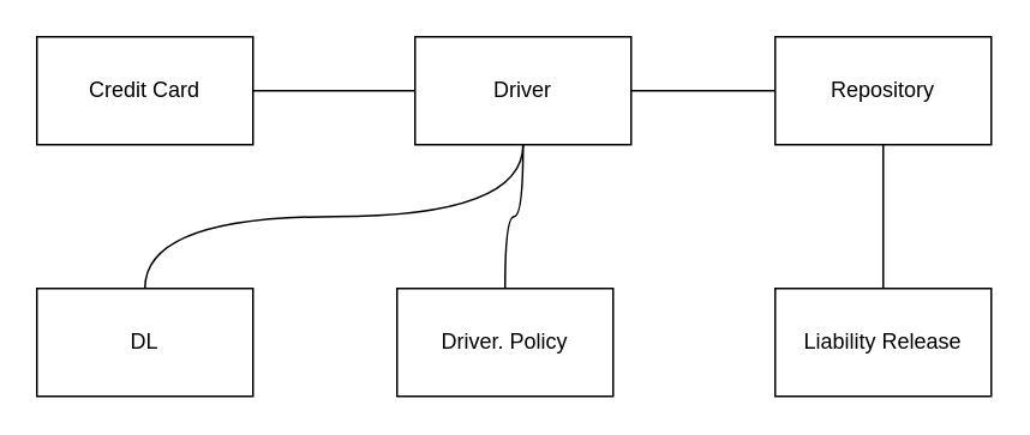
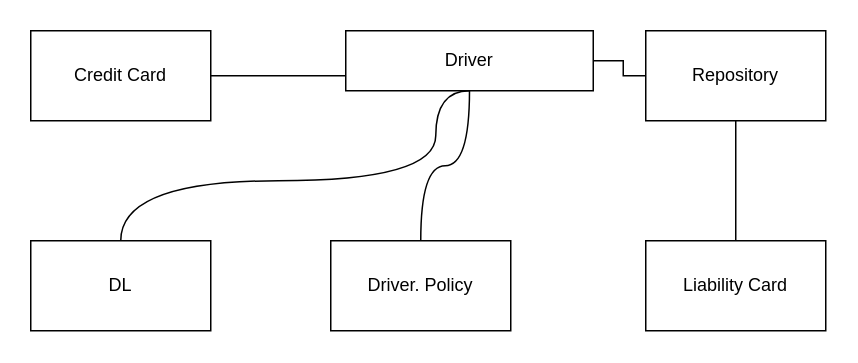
  <mxCell id="0" />
  <mxCell id="1" parent="0" />
  <mxCell id="2" style="edgeStyle=orthogonalEdgeStyle;orthogonalLoop=1;jettySize=auto;html=1;endArrow=none;endFill=0;curved=1;" edge="1" parent="1" source="3" target="5"><mxGeometry relative="1" as="geometry"><Array as="points"><mxPoint x="190" y="50" /><mxPoint x="190" y="50" /></Array></mxGeometry></mxCell>
  <mxCell id="3" value="Credit Card" style="rounded=0;whiteSpace=wrap;html=1;" vertex="1" parent="1"><mxGeometry x="20" y="20" width="120" height="60" as="geometry" /></mxCell>
  <mxCell id="4" style="edgeStyle=orthogonalEdgeStyle;rounded=0;orthogonalLoop=1;jettySize=auto;html=1;entryX=0;entryY=0.5;entryDx=0;entryDy=0;endArrow=none;endFill=0;" edge="1" parent="1" source="5" target="6"><mxGeometry relative="1" as="geometry" /></mxCell>
- <mxCell id="5" value="Driver" style="rounded=0;whiteSpace=wrap;html=1;" vertex="1" parent="1"><mxGeometry x="230" y="20" width="120" height="60" as="geometry" /></mxCell>
+ <mxCell id="5" value="Driver" style="rounded=0;whiteSpace=wrap;html=1;" vertex="1" parent="1"><mxGeometry x="230" y="20" width="165" height="40" as="geometry" /></mxCell>
  <mxCell id="6" value="Repository" style="rounded=0;whiteSpace=wrap;html=1;" vertex="1" parent="1"><mxGeometry x="430" y="20" width="120" height="60" as="geometry" /></mxCell>
  <mxCell id="7" style="edgeStyle=orthogonalEdgeStyle;orthogonalLoop=1;jettySize=auto;html=1;entryX=0.5;entryY=1;entryDx=0;entryDy=0;endArrow=none;endFill=0;curved=1;" edge="1" parent="1" source="8" target="5"><mxGeometry relative="1" as="geometry"><Array as="points"><mxPoint x="80" y="120" /><mxPoint x="290" y="120" /></Array></mxGeometry></mxCell>
  <mxCell id="8" value="DL" style="rounded=0;whiteSpace=wrap;html=1;" vertex="1" parent="1"><mxGeometry x="20" y="160" width="120" height="60" as="geometry" /></mxCell>
  <mxCell id="9" style="edgeStyle=orthogonalEdgeStyle;curved=1;orthogonalLoop=1;jettySize=auto;html=1;endArrow=none;endFill=0;" edge="1" parent="1" source="10" target="5"><mxGeometry relative="1" as="geometry" /></mxCell>
  <mxCell id="10" value="Driver. Policy" style="rounded=0;whiteSpace=wrap;html=1;" vertex="1" parent="1"><mxGeometry x="220" y="160" width="120" height="60" as="geometry" /></mxCell>
  <mxCell id="11" style="edgeStyle=orthogonalEdgeStyle;curved=1;orthogonalLoop=1;jettySize=auto;html=1;endArrow=none;endFill=0;" edge="1" parent="1" source="12" target="6"><mxGeometry relative="1" as="geometry" /></mxCell>
- <mxCell id="12" value="Liability Release" style="rounded=0;whiteSpace=wrap;html=1;" vertex="1" parent="1"><mxGeometry x="430" y="160" width="120" height="60" as="geometry" /></mxCell>
+ <mxCell id="12" value="Liability Card" style="rounded=0;whiteSpace=wrap;html=1;" vertex="1" parent="1"><mxGeometry x="430" y="160" width="120" height="60" as="geometry" /></mxCell>
